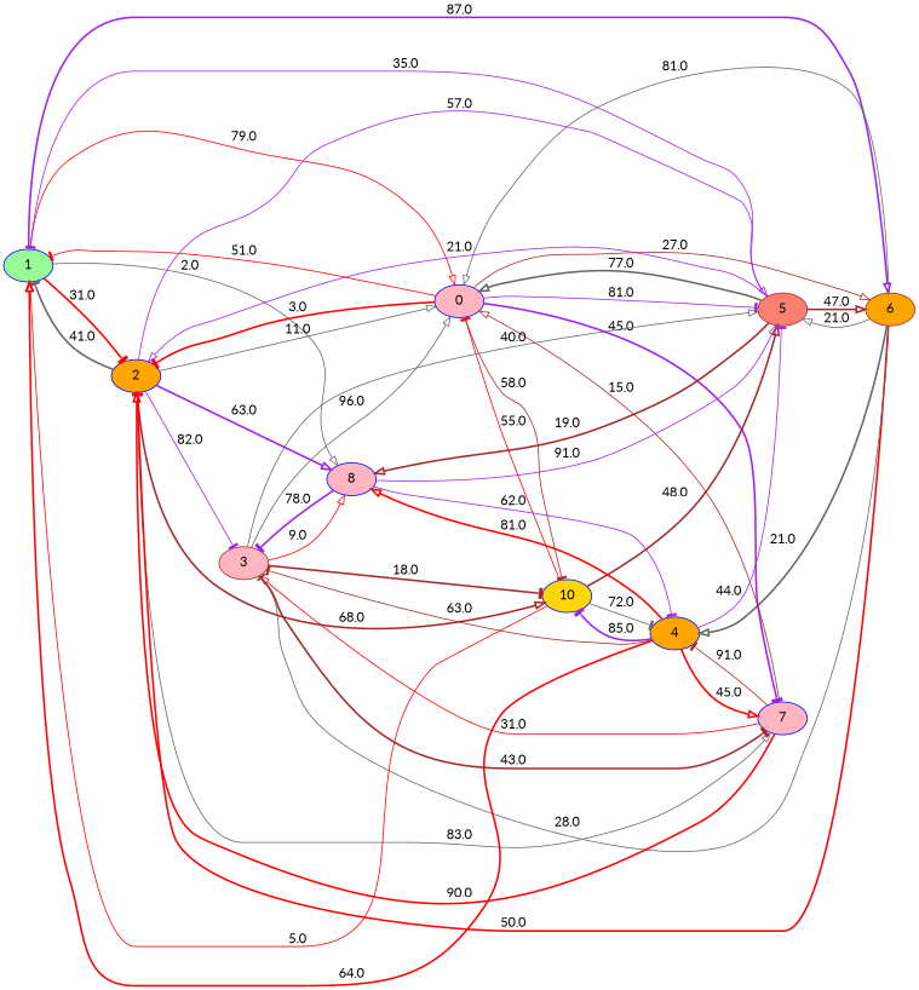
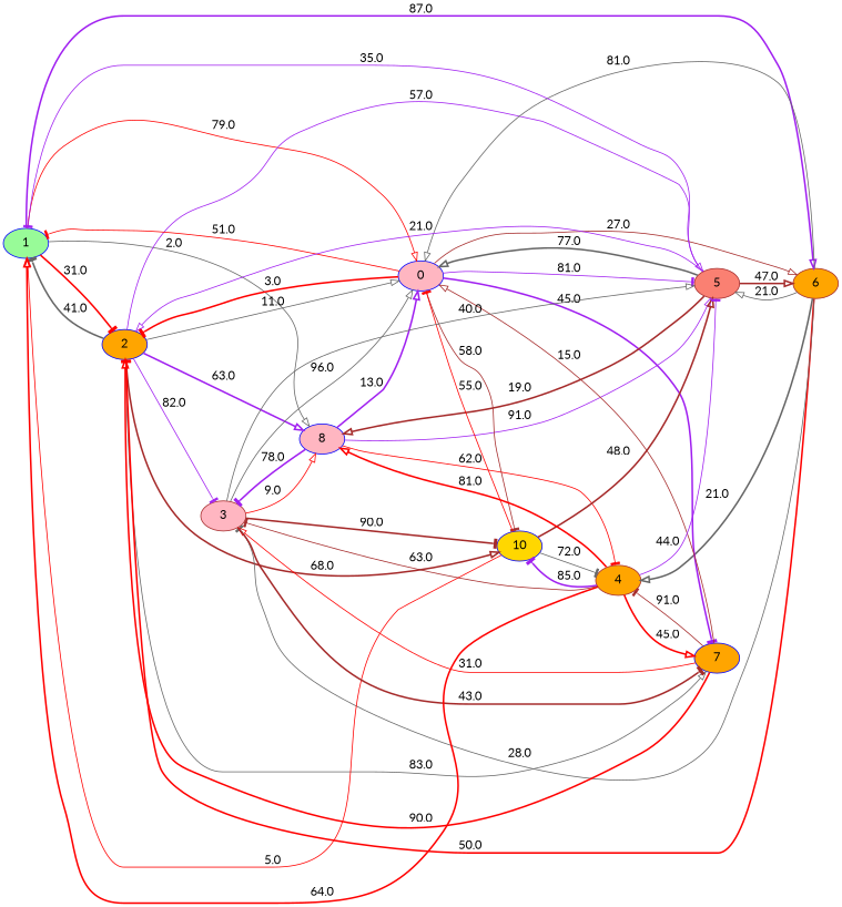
  strict digraph {
    fontname=Lato
    rankdir=LR
    node [color=blue fillcolor=lightpink fontname=Lato style=filled]
    edge [arrowhead=onormal color=purple fontname=Lato style=solid]
    n1 [fillcolor=palegreen label=1]
    n2 [fillcolor=orange label=2]
    n3 [color=brown fillcolor=orange label=6]
    n4 [label=8]
    n5 [label=0]
    n6 [color=brown fillcolor=salmon label=5]
-   n7 [label=7]
+   n7 [fillcolor=orange label=7]
    n8 [fillcolor=gold label=10]
    n9 [color=brown label=3]
-   n10 [fillcolor=orange label=4]
+   n10 [color=brown fillcolor=orange label=4]
    n1 -> n2 [arrowhead=tee color=red label=31.0 style=bold]
    n1 -> n3 [label=87.0 style=bold]
    n1 -> n4 [color=gray40 label=2.0]
    n1 -> n5 [color=red label=79.0]
    n2 -> n1 [arrowhead=tee color=gray40 label=41.0 style=bold]
    n2 -> n4 [label=63.0 style=bold]
    n2 -> n5 [color=gray40 label=11.0]
    n2 -> n6 [label=57.0]
    n2 -> n7 [color=gray40 label=83.0]
    n2 -> n8 [color=brown label=68.0 style=bold]
    n2 -> n9 [arrowhead=tee label=82.0]
    n3 -> n2 [arrowhead=tee color=red label=50.0 style=bold]
    n3 -> n5 [color=gray40 label=81.0]
    n3 -> n6 [color=gray40 label=21.0]
    n3 -> n9 [arrowhead=tee color=gray40 label=28.0]
    n3 -> n10 [color=gray40 label=21.0 style=bold]
+   n4 -> n5 [label=13.0 style=bold]
    n4 -> n6 [label=91.0]
    n4 -> n9 [arrowhead=tee label=78.0 style=bold]
-   n4 -> n10 [arrowhead=tee label=62.0]
+   n4 -> n10 [arrowhead=tee color=red label=62.0]
    n5 -> n1 [arrowhead=tee color=red label=51.0]
    n5 -> n2 [arrowhead=tee color=red label=3.0 style=bold]
    n5 -> n3 [color=brown label=27.0]
    n5 -> n6 [arrowhead=tee label=81.0]
    n5 -> n7 [arrowhead=tee label=45.0 style=bold]
    n5 -> n8 [arrowhead=tee color=brown label=58.0]
    n6 -> n1 [arrowhead=tee label=35.0]
    n6 -> n2 [label=21.0]
    n6 -> n3 [color=brown label=47.0 style=bold]
    n6 -> n4 [color=brown label=19.0 style=bold]
    n6 -> n5 [color=gray40 label=77.0 style=bold]
    n7 -> n2 [color=red label=90.0 style=bold]
    n7 -> n5 [color=brown label=15.0]
    n7 -> n9 [color=red label=31.0]
    n7 -> n10 [arrowhead=tee color=brown label=91.0]
    n8 -> n1 [color=red label=5.0]
    n8 -> n5 [arrowhead=tee color=red label=55.0]
    n8 -> n6 [color=brown label=48.0 style=bold]
    n8 -> n10 [arrowhead=tee color=gray40 label=72.0]
    n9 -> n4 [color=red label=9.0]
    n9 -> n5 [color=gray40 label=96.0]
    n9 -> n6 [color=gray40 label=40.0]
    n9 -> n7 [arrowhead=tee color=brown label=43.0 style=bold]
-   n9 -> n8 [arrowhead=tee color=brown label=18.0 style=bold]
+   n9 -> n8 [arrowhead=tee color=brown label=90.0 style=bold]
    n10 -> n1 [color=red label=64.0 style=bold]
    n10 -> n4 [color=red label=81.0 style=bold]
    n10 -> n6 [arrowhead=tee label=44.0]
    n10 -> n7 [color=red label=45.0 style=bold]
    n10 -> n8 [arrowhead=tee label=85.0 style=bold]
    n10 -> n9 [arrowhead=tee color=brown label=63.0]
  }
